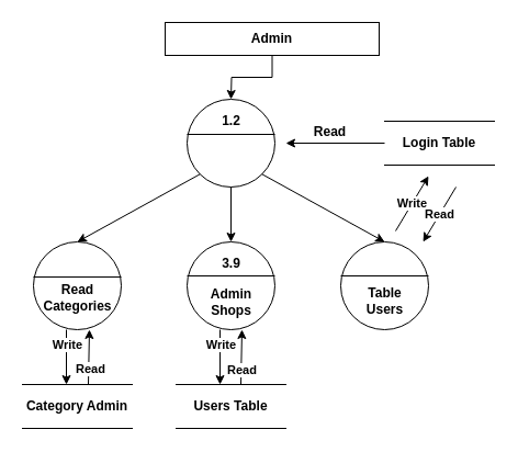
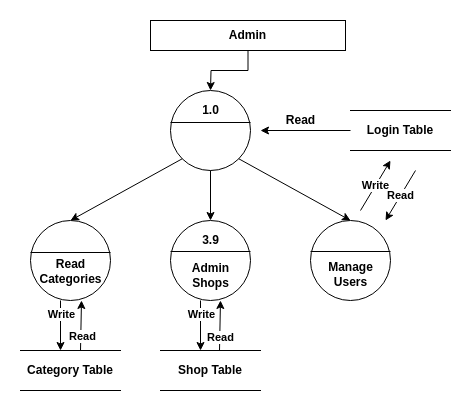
  <mxCell id="0" />
  <mxCell id="1" parent="0" />
  <mxCell id="2" style="edgeStyle=orthogonalEdgeStyle;rounded=0;orthogonalLoop=1;jettySize=auto;html=1;exitX=0.5;exitY=1;exitDx=0;exitDy=0;" parent="1" source="3" edge="1"><mxGeometry relative="1" as="geometry"><mxPoint x="210" y="90" as="targetPoint" /></mxGeometry></mxCell>
  <mxCell id="3" value="&lt;b&gt;Admin&lt;/b&gt;" style="rounded=0;whiteSpace=wrap;html=1;" parent="1" vertex="1"><mxGeometry x="150" y="20" width="195" height="30" as="geometry" /></mxCell>
  <mxCell id="4" value="" style="ellipse;whiteSpace=wrap;html=1;aspect=fixed;" parent="1" vertex="1"><mxGeometry x="170" y="90" width="80" height="80" as="geometry" /></mxCell>
  <mxCell id="5" value="" style="endArrow=none;html=1;rounded=0;exitX=0;exitY=0.5;exitDx=0;exitDy=0;entryX=1;entryY=0.5;entryDx=0;entryDy=0;" parent="1" edge="1"><mxGeometry width="50" height="50" relative="1" as="geometry"><mxPoint x="170" y="122" as="sourcePoint" /><mxPoint x="250" y="122" as="targetPoint" /><Array as="points" /></mxGeometry></mxCell>
  <mxCell id="6" value="&lt;b&gt;Login Table&lt;/b&gt;" style="shape=partialRectangle;whiteSpace=wrap;html=1;left=0;right=0;fillColor=none;" parent="1" vertex="1"><mxGeometry x="350" y="110" width="100" height="40" as="geometry" /></mxCell>
  <mxCell id="7" value="" style="endArrow=none;html=1;rounded=0;startArrow=classic;startFill=1;endFill=0;" parent="1" target="6" edge="1"><mxGeometry width="50" height="50" relative="1" as="geometry"><mxPoint x="260" y="130" as="sourcePoint" /><mxPoint x="320" y="200" as="targetPoint" /></mxGeometry></mxCell>
  <mxCell id="8" value="" style="ellipse;whiteSpace=wrap;html=1;aspect=fixed;" parent="1" vertex="1"><mxGeometry x="30" y="220" width="80" height="80" as="geometry" /></mxCell>
  <mxCell id="9" value="" style="endArrow=none;html=1;rounded=0;exitX=0;exitY=0.5;exitDx=0;exitDy=0;entryX=1;entryY=0.5;entryDx=0;entryDy=0;" parent="1" edge="1"><mxGeometry width="50" height="50" relative="1" as="geometry"><mxPoint x="30" y="252" as="sourcePoint" /><mxPoint x="110" y="252" as="targetPoint" /></mxGeometry></mxCell>
  <mxCell id="10" value="" style="ellipse;whiteSpace=wrap;html=1;aspect=fixed;" parent="1" vertex="1"><mxGeometry x="170" y="220" width="80" height="80" as="geometry" /></mxCell>
  <mxCell id="11" value="" style="endArrow=none;html=1;rounded=0;exitX=0;exitY=0.5;exitDx=0;exitDy=0;entryX=1;entryY=0.5;entryDx=0;entryDy=0;" parent="1" edge="1"><mxGeometry width="50" height="50" relative="1" as="geometry"><mxPoint x="170" y="251" as="sourcePoint" /><mxPoint x="250" y="251" as="targetPoint" /></mxGeometry></mxCell>
  <mxCell id="12" value="" style="ellipse;whiteSpace=wrap;html=1;aspect=fixed;" parent="1" vertex="1"><mxGeometry x="310" y="220" width="80" height="80" as="geometry" /></mxCell>
  <mxCell id="13" value="" style="endArrow=none;html=1;rounded=0;exitX=0;exitY=0.5;exitDx=0;exitDy=0;entryX=1;entryY=0.5;entryDx=0;entryDy=0;" parent="1" edge="1"><mxGeometry width="50" height="50" relative="1" as="geometry"><mxPoint x="310" y="251" as="sourcePoint" /><mxPoint x="390" y="251" as="targetPoint" /></mxGeometry></mxCell>
  <mxCell id="14" value="&lt;b&gt;Read&lt;/b&gt;" style="text;html=1;align=center;verticalAlign=middle;resizable=0;points=[];autosize=1;strokeColor=none;fillColor=none;" parent="1" vertex="1"><mxGeometry x="280" y="110" width="40" height="20" as="geometry" /></mxCell>
  <mxCell id="15" value="" style="endArrow=classic;html=1;rounded=0;exitX=0;exitY=1;exitDx=0;exitDy=0;entryX=0.5;entryY=0;entryDx=0;entryDy=0;" parent="1" source="4" target="8" edge="1"><mxGeometry width="50" height="50" relative="1" as="geometry"><mxPoint x="270" y="250" as="sourcePoint" /><mxPoint x="320" y="200" as="targetPoint" /></mxGeometry></mxCell>
  <mxCell id="16" value="" style="endArrow=classic;html=1;rounded=0;exitX=0.5;exitY=1;exitDx=0;exitDy=0;entryX=0.5;entryY=0;entryDx=0;entryDy=0;" parent="1" source="4" target="10" edge="1"><mxGeometry width="50" height="50" relative="1" as="geometry"><mxPoint x="270" y="250" as="sourcePoint" /><mxPoint x="320" y="200" as="targetPoint" /></mxGeometry></mxCell>
  <mxCell id="17" value="" style="endArrow=classic;html=1;rounded=0;exitX=1;exitY=1;exitDx=0;exitDy=0;entryX=0.5;entryY=0;entryDx=0;entryDy=0;" parent="1" source="4" target="12" edge="1"><mxGeometry width="50" height="50" relative="1" as="geometry"><mxPoint x="270" y="250" as="sourcePoint" /><mxPoint x="350" y="230" as="targetPoint" /></mxGeometry></mxCell>
- <mxCell id="18" value="&lt;b&gt;Users Table&lt;/b&gt;" style="shape=partialRectangle;whiteSpace=wrap;html=1;left=0;right=0;fillColor=none;" parent="1" vertex="1"><mxGeometry x="160" y="350" width="100" height="40" as="geometry" /></mxCell>
- <mxCell id="19" value="&lt;b&gt;Category Admin&lt;/b&gt;" style="shape=partialRectangle;whiteSpace=wrap;html=1;left=0;right=0;fillColor=none;" parent="1" vertex="1"><mxGeometry x="20" y="350" width="100" height="40" as="geometry" /></mxCell>
+ <mxCell id="18" value="&lt;b&gt;Shop Table&lt;/b&gt;" style="shape=partialRectangle;whiteSpace=wrap;html=1;left=0;right=0;fillColor=none;" parent="1" vertex="1"><mxGeometry x="160" y="350" width="100" height="40" as="geometry" /></mxCell>
+ <mxCell id="19" value="&lt;b&gt;Category Table&lt;/b&gt;" style="shape=partialRectangle;whiteSpace=wrap;html=1;left=0;right=0;fillColor=none;" parent="1" vertex="1"><mxGeometry x="20" y="350" width="100" height="40" as="geometry" /></mxCell>
  <mxCell id="20" value="&lt;b&gt;Write&lt;/b&gt;" style="endArrow=classic;html=1;rounded=0;" parent="1" edge="1"><mxGeometry width="50" height="50" relative="1" as="geometry"><mxPoint x="360" y="210" as="sourcePoint" /><mxPoint x="390" y="160" as="targetPoint" /></mxGeometry></mxCell>
  <mxCell id="21" value="&lt;b&gt;Read&lt;/b&gt;" style="endArrow=none;html=1;rounded=0;startArrow=classic;startFill=1;endFill=0;" parent="1" edge="1"><mxGeometry width="50" height="50" relative="1" as="geometry"><mxPoint x="385" y="220" as="sourcePoint" /><mxPoint x="415" y="170" as="targetPoint" /></mxGeometry></mxCell>
  <mxCell id="22" value="" style="endArrow=classic;html=1;rounded=0;exitX=0.59;exitY=0;exitDx=0;exitDy=0;exitPerimeter=0;" parent="1" source="18" edge="1"><mxGeometry width="50" height="50" relative="1" as="geometry"><mxPoint x="180" y="350" as="sourcePoint" /><mxPoint x="220" y="300" as="targetPoint" /></mxGeometry></mxCell>
  <mxCell id="23" value="&lt;b&gt;Read&lt;/b&gt;" style="edgeLabel;html=1;align=center;verticalAlign=middle;resizable=0;points=[];" parent="22" vertex="1" connectable="0"><mxGeometry x="-0.44" relative="1" as="geometry"><mxPoint as="offset" /></mxGeometry></mxCell>
  <mxCell id="24" value="" style="endArrow=none;html=1;rounded=0;startArrow=classic;startFill=1;endFill=0;" parent="1" edge="1"><mxGeometry width="50" height="50" relative="1" as="geometry"><mxPoint x="200" y="350" as="sourcePoint" /><mxPoint x="200" y="300" as="targetPoint" /></mxGeometry></mxCell>
  <mxCell id="25" value="&lt;b&gt;Write&lt;/b&gt;" style="edgeLabel;html=1;align=center;verticalAlign=middle;resizable=0;points=[];" parent="24" vertex="1" connectable="0"><mxGeometry x="0.48" relative="1" as="geometry"><mxPoint as="offset" /></mxGeometry></mxCell>
  <mxCell id="26" value="" style="endArrow=classic;html=1;rounded=0;exitX=0.59;exitY=0;exitDx=0;exitDy=0;exitPerimeter=0;" parent="1" edge="1"><mxGeometry width="50" height="50" relative="1" as="geometry"><mxPoint x="80" y="350" as="sourcePoint" /><mxPoint x="81" y="300" as="targetPoint" /></mxGeometry></mxCell>
  <mxCell id="27" value="&lt;b&gt;Read&lt;/b&gt;" style="edgeLabel;html=1;align=center;verticalAlign=middle;resizable=0;points=[];" parent="26" vertex="1" connectable="0"><mxGeometry x="-0.399" y="-1" relative="1" as="geometry"><mxPoint as="offset" /></mxGeometry></mxCell>
  <mxCell id="28" value="" style="endArrow=none;html=1;rounded=0;startArrow=classic;startFill=1;endFill=0;" parent="1" edge="1"><mxGeometry width="50" height="50" relative="1" as="geometry"><mxPoint x="60" y="350" as="sourcePoint" /><mxPoint x="60" y="300" as="targetPoint" /></mxGeometry></mxCell>
  <mxCell id="29" value="&lt;b&gt;Write&lt;/b&gt;" style="edgeLabel;html=1;align=center;verticalAlign=middle;resizable=0;points=[];" parent="28" vertex="1" connectable="0"><mxGeometry x="0.48" relative="1" as="geometry"><mxPoint as="offset" /></mxGeometry></mxCell>
- <mxCell id="30" value="&lt;b&gt;1.2&lt;/b&gt;" style="text;html=1;resizable=0;autosize=1;align=center;verticalAlign=middle;points=[];fillColor=none;strokeColor=none;rounded=0;" parent="1" vertex="1"><mxGeometry x="195" y="100" width="30" height="20" as="geometry" /></mxCell>
+ <mxCell id="30" value="&lt;b&gt;1.0&lt;/b&gt;" style="text;html=1;resizable=0;autosize=1;align=center;verticalAlign=middle;points=[];fillColor=none;strokeColor=none;rounded=0;" parent="1" vertex="1"><mxGeometry x="195" y="100" width="30" height="20" as="geometry" /></mxCell>
  <mxCell id="31" value="&lt;b&gt;3.9&lt;/b&gt;" style="text;html=1;resizable=0;autosize=1;align=center;verticalAlign=middle;points=[];fillColor=none;strokeColor=none;rounded=0;" parent="1" vertex="1"><mxGeometry x="195" y="230" width="30" height="20" as="geometry" /></mxCell>
  <mxCell id="32" value="&lt;b&gt;Read&lt;br&gt;Categories&lt;br&gt;&lt;/b&gt;" style="text;html=1;resizable=0;autosize=1;align=center;verticalAlign=middle;points=[];fillColor=none;strokeColor=none;rounded=0;" parent="1" vertex="1"><mxGeometry x="30" y="256" width="80" height="30" as="geometry" /></mxCell>
  <mxCell id="33" value="&lt;b&gt;Admin&lt;br&gt;Shops&lt;br&gt;&lt;/b&gt;" style="text;html=1;resizable=0;autosize=1;align=center;verticalAlign=middle;points=[];fillColor=none;strokeColor=none;rounded=0;" parent="1" vertex="1"><mxGeometry x="180" y="260" width="60" height="30" as="geometry" /></mxCell>
- <mxCell id="34" value="&lt;b&gt;Table&lt;br&gt;Users&lt;br&gt;&lt;/b&gt;" style="text;html=1;resizable=0;autosize=1;align=center;verticalAlign=middle;points=[];fillColor=none;strokeColor=none;rounded=0;" parent="1" vertex="1"><mxGeometry x="320" y="259" width="60" height="30" as="geometry" /></mxCell>
+ <mxCell id="34" value="&lt;b&gt;Manage&lt;br&gt;Users&lt;br&gt;&lt;/b&gt;" style="text;html=1;resizable=0;autosize=1;align=center;verticalAlign=middle;points=[];fillColor=none;strokeColor=none;rounded=0;" parent="1" vertex="1"><mxGeometry x="320" y="259" width="60" height="30" as="geometry" /></mxCell>
